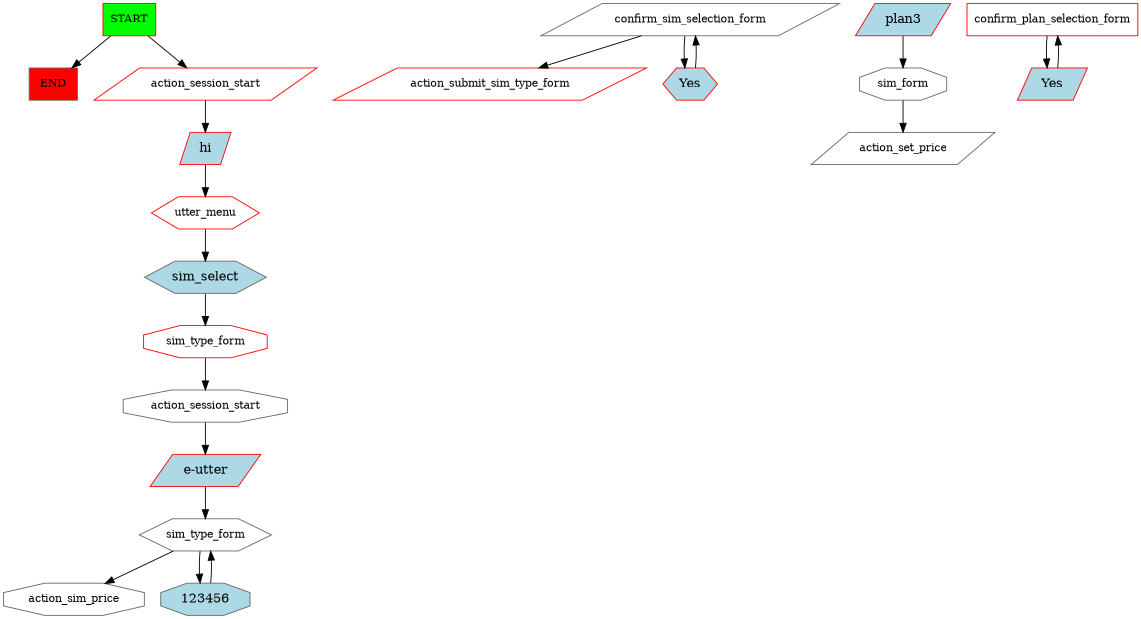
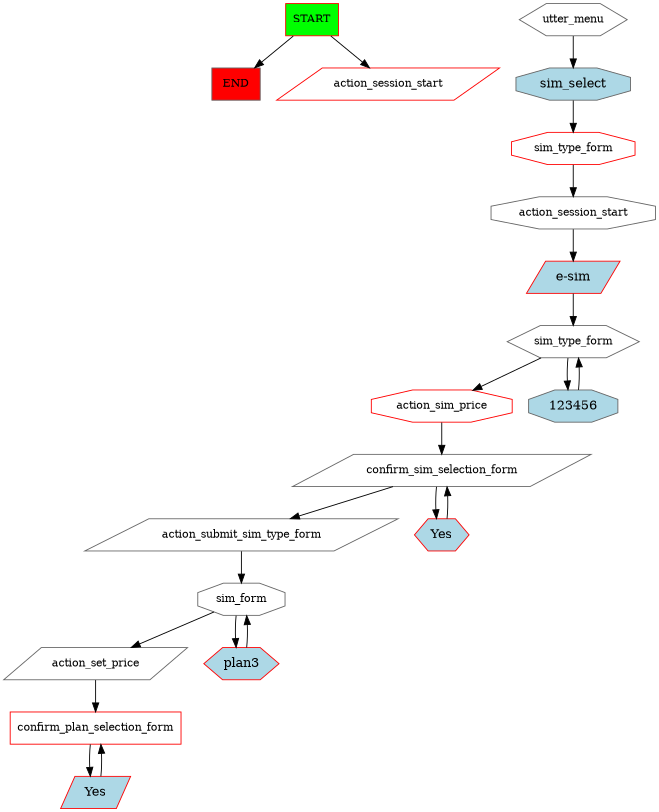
  digraph {
    node [color=red fontsize=12 shape=parallelogram]
    n1 [fillcolor=green label=START shape=box style=filled]
    n2 [color=gray40 fillcolor=red label=END shape=box style=filled]
    n3 [label=action_session_start]
-   n4 [fillcolor=lightblue label=hi style=filled fontsize=""]
-   n5 [label=utter_menu shape=hexagon]
-   n6 [color=gray40 fillcolor=lightblue label=sim_select shape=hexagon style=filled fontsize=""]
+   n5 [color=gray40 label=utter_menu shape=hexagon]
+   n6 [color=gray40 fillcolor=lightblue label=sim_select shape=octagon style=filled fontsize=""]
    n7 [label=sim_type_form shape=octagon]
    n8 [color=gray40 label=action_session_start shape=octagon]
-   n9 [fillcolor=lightblue label="e-utter" style=filled fontsize=""]
+   n9 [fillcolor=lightblue label="e-sim" style=filled fontsize=""]
    n10 [color=gray40 label=sim_type_form shape=hexagon]
-   n11 [color=gray40 label=action_sim_price shape=octagon]
+   n11 [label=action_sim_price shape=octagon]
    n12 [color=gray40 fillcolor=lightblue label=123456 shape=octagon style=filled fontsize=""]
    n13 [color=gray40 label=confirm_sim_selection_form]
-   n14 [label=action_submit_sim_type_form]
+   n14 [color=gray40 label=action_submit_sim_type_form]
    n15 [fillcolor=lightblue label=Yes shape=hexagon style=filled fontsize=""]
    n16 [color=gray40 label=sim_form shape=octagon]
    n17 [color=gray40 label=action_set_price]
-   n18 [fillcolor=lightblue label=plan3 style=filled fontsize=""]
+   n18 [fillcolor=lightblue label=plan3 shape=hexagon style=filled fontsize=""]
    n19 [label=confirm_plan_selection_form shape=box]
    n20 [fillcolor=lightblue label=Yes style=filled fontsize=""]
    n1 -> n2
    n1 -> n3
-   n3 -> n4
-   n4 -> n5
    n5 -> n6
    n6 -> n7
    n7 -> n8
    n8 -> n9
    n9 -> n10
    n10 -> n11
    n10 -> n12
+   n11 -> n13
    n12 -> n10
    n13 -> n14
    n13 -> n15
+   n14 -> n16
    n15 -> n13
    n16 -> n17
+   n16 -> n18
+   n17 -> n19
    n18 -> n16
    n19 -> n20
    n20 -> n19
  }
